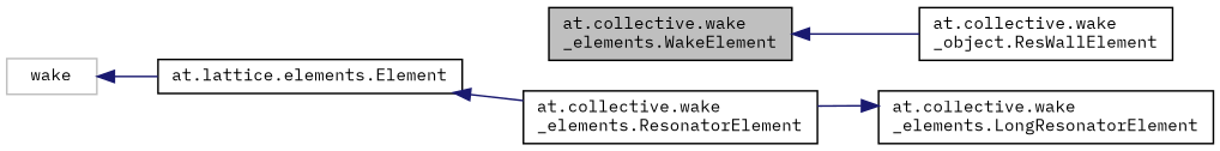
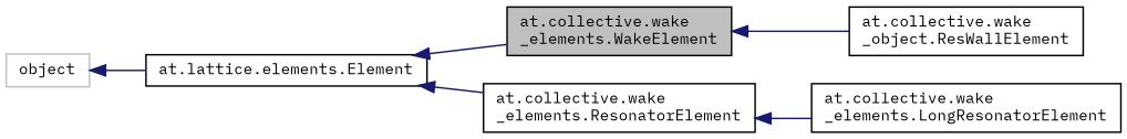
  digraph {
    fontname="IBM Plex Mono"
    rankdir=LR
    node [color=black fillcolor=white fontname="IBM Plex Mono" fontsize=10 shape=record style=filled]
    edge [color=midnightblue dir=back fontname="IBM Plex Mono" fontsize=10 labelfontname=Helvetica labelfontsize=10 style=solid]
    n1 [fillcolor=grey75 fontcolor=black height=0.2 label="at.collective.wake\l_elements.WakeElement" width=0.4]
    n2 [height=0.2 label="at.collective.wake\l_object.ResWallElement" width=0.4]
    n3 [height=0.2 label="at.collective.wake\l_elements.ResonatorElement" width=0.4]
    n4 [height=0.2 label="at.collective.wake\l_elements.LongResonatorElement" width=0.4]
    n5 [height=0.2 label="at.lattice.elements.Element" width=0.4]
-   n6 [color=grey75 height=0.2 label=wake width=0.4]
+   n6 [color=grey75 height=0.2 label=object width=0.4]
    n1 -> n2
-   n4 -> n3
+   n3 -> n4
+   n5 -> n1
    n5 -> n3
    n6 -> n5
  }
